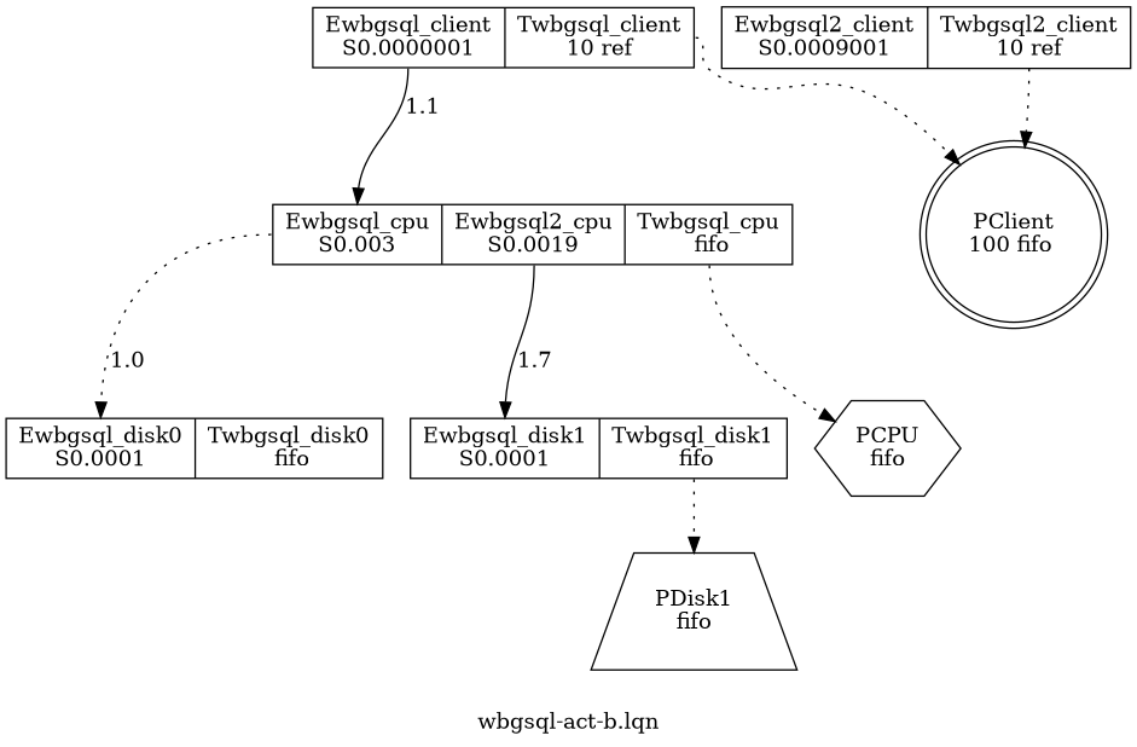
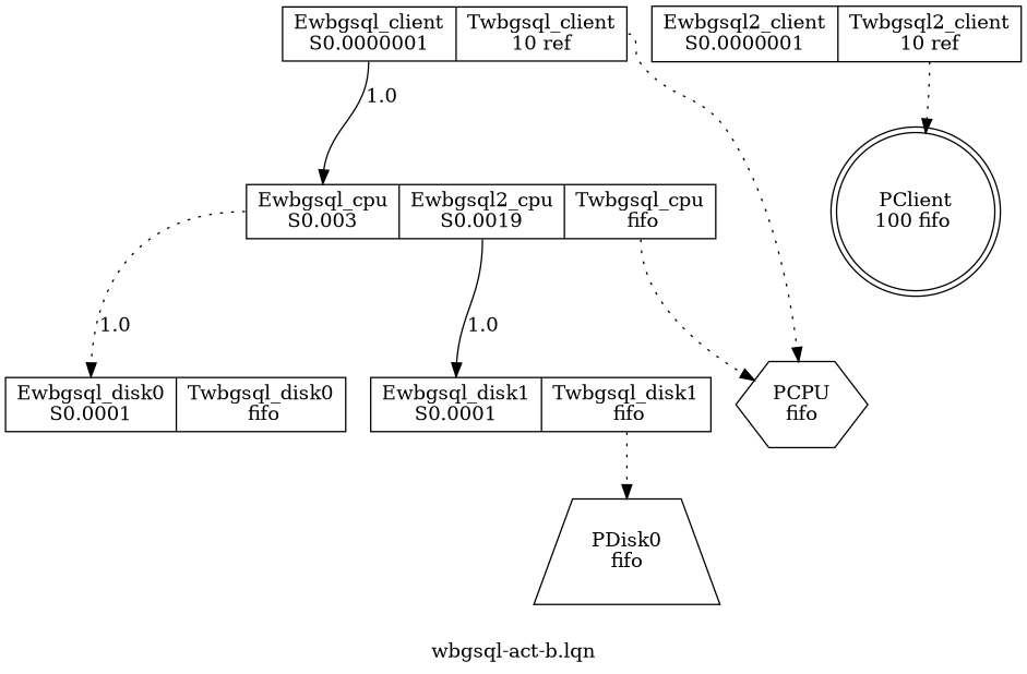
  digraph {
    label="wbgsql-act-b.lqn"
    node [shape=record]
    edge [style=dotted]
    n1 [label="PCPU\n fifo " shape=hexagon]
    n2 [label="PClient\n100 fifo " peripheries=2 shape=circle]
-   n3 [label="PDisk1\n fifo " shape=trapezium]
-   n4 [label="<Ewbgsql2_client> Ewbgsql2_client\nS0.0009001|<Twbgsql2_client> Twbgsql2_client\n10 ref " peripheries=2]
+   n3 [label="PDisk0\n fifo " shape=trapezium]
+   n4 [label="<Ewbgsql2_client> Ewbgsql2_client\nS0.0000001|<Twbgsql2_client> Twbgsql2_client\n10 ref " peripheries=2]
    n5 [label="<Ewbgsql_cpu> Ewbgsql_cpu\nS0.003|<Ewbgsql2_cpu> Ewbgsql2_cpu\nS0.0019|<Twbgsql_cpu> Twbgsql_cpu\n fifo "]
    n6 [label="<Ewbgsql_disk0> Ewbgsql_disk0\nS0.0001|<Twbgsql_disk0> Twbgsql_disk0\n fifo "]
    n7 [label="<Ewbgsql_disk1> Ewbgsql_disk1\nS0.0001|<Twbgsql_disk1> Twbgsql_disk1\n fifo "]
    n8 [label="<Ewbgsql_client> Ewbgsql_client\nS0.0000001|<Twbgsql_client> Twbgsql_client\n10 ref " peripheries=2]
    n4 -> n2 [tailport=Twbgsql2_client]
    n5 -> n1 [tailport=Twbgsql_cpu]
    n5 -> n6 [headport=Ewbgsql_disk0 label=1.0 tailport=Ewbgsql_cpu]
-   n5 -> n7 [headport=Ewbgsql_disk1 label=1.7 tailport=Ewbgsql2_cpu style=""]
+   n5 -> n7 [headport=Ewbgsql_disk1 label=1.0 tailport=Ewbgsql2_cpu style=""]
    n7 -> n3 [tailport=Twbgsql_disk1]
-   n8 -> n2 [tailport=Twbgsql_client]
-   n8 -> n5 [headport=Ewbgsql_cpu label=1.1 tailport=Ewbgsql_client style=""]
+   n8 -> n1 [tailport=Twbgsql_client]
+   n8 -> n5 [headport=Ewbgsql_cpu label=1.0 tailport=Ewbgsql_client style=""]
  }
